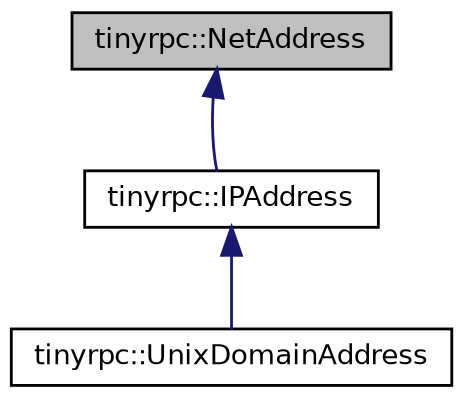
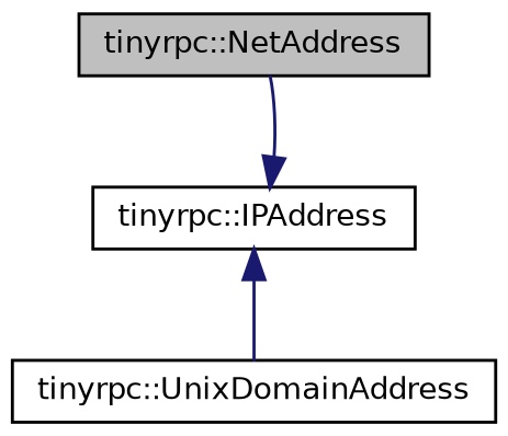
  digraph {
    node [color=black fillcolor=white fontname=Helvetica fontsize=10 shape=record style=filled]
    edge [color=midnightblue dir=back fontname=Helvetica fontsize=10 labelfontname=Helvetica labelfontsize=10 style=solid]
    n1 [fillcolor=grey75 fontcolor=black height=0.2 label="tinyrpc::NetAddress" width=0.4]
    n2 [height=0.2 label="tinyrpc::IPAddress" width=0.4]
    n3 [height=0.2 label="tinyrpc::UnixDomainAddress" width=0.4]
-   n1 -> n2
+   n2 -> n1
    n2 -> n3
  }
